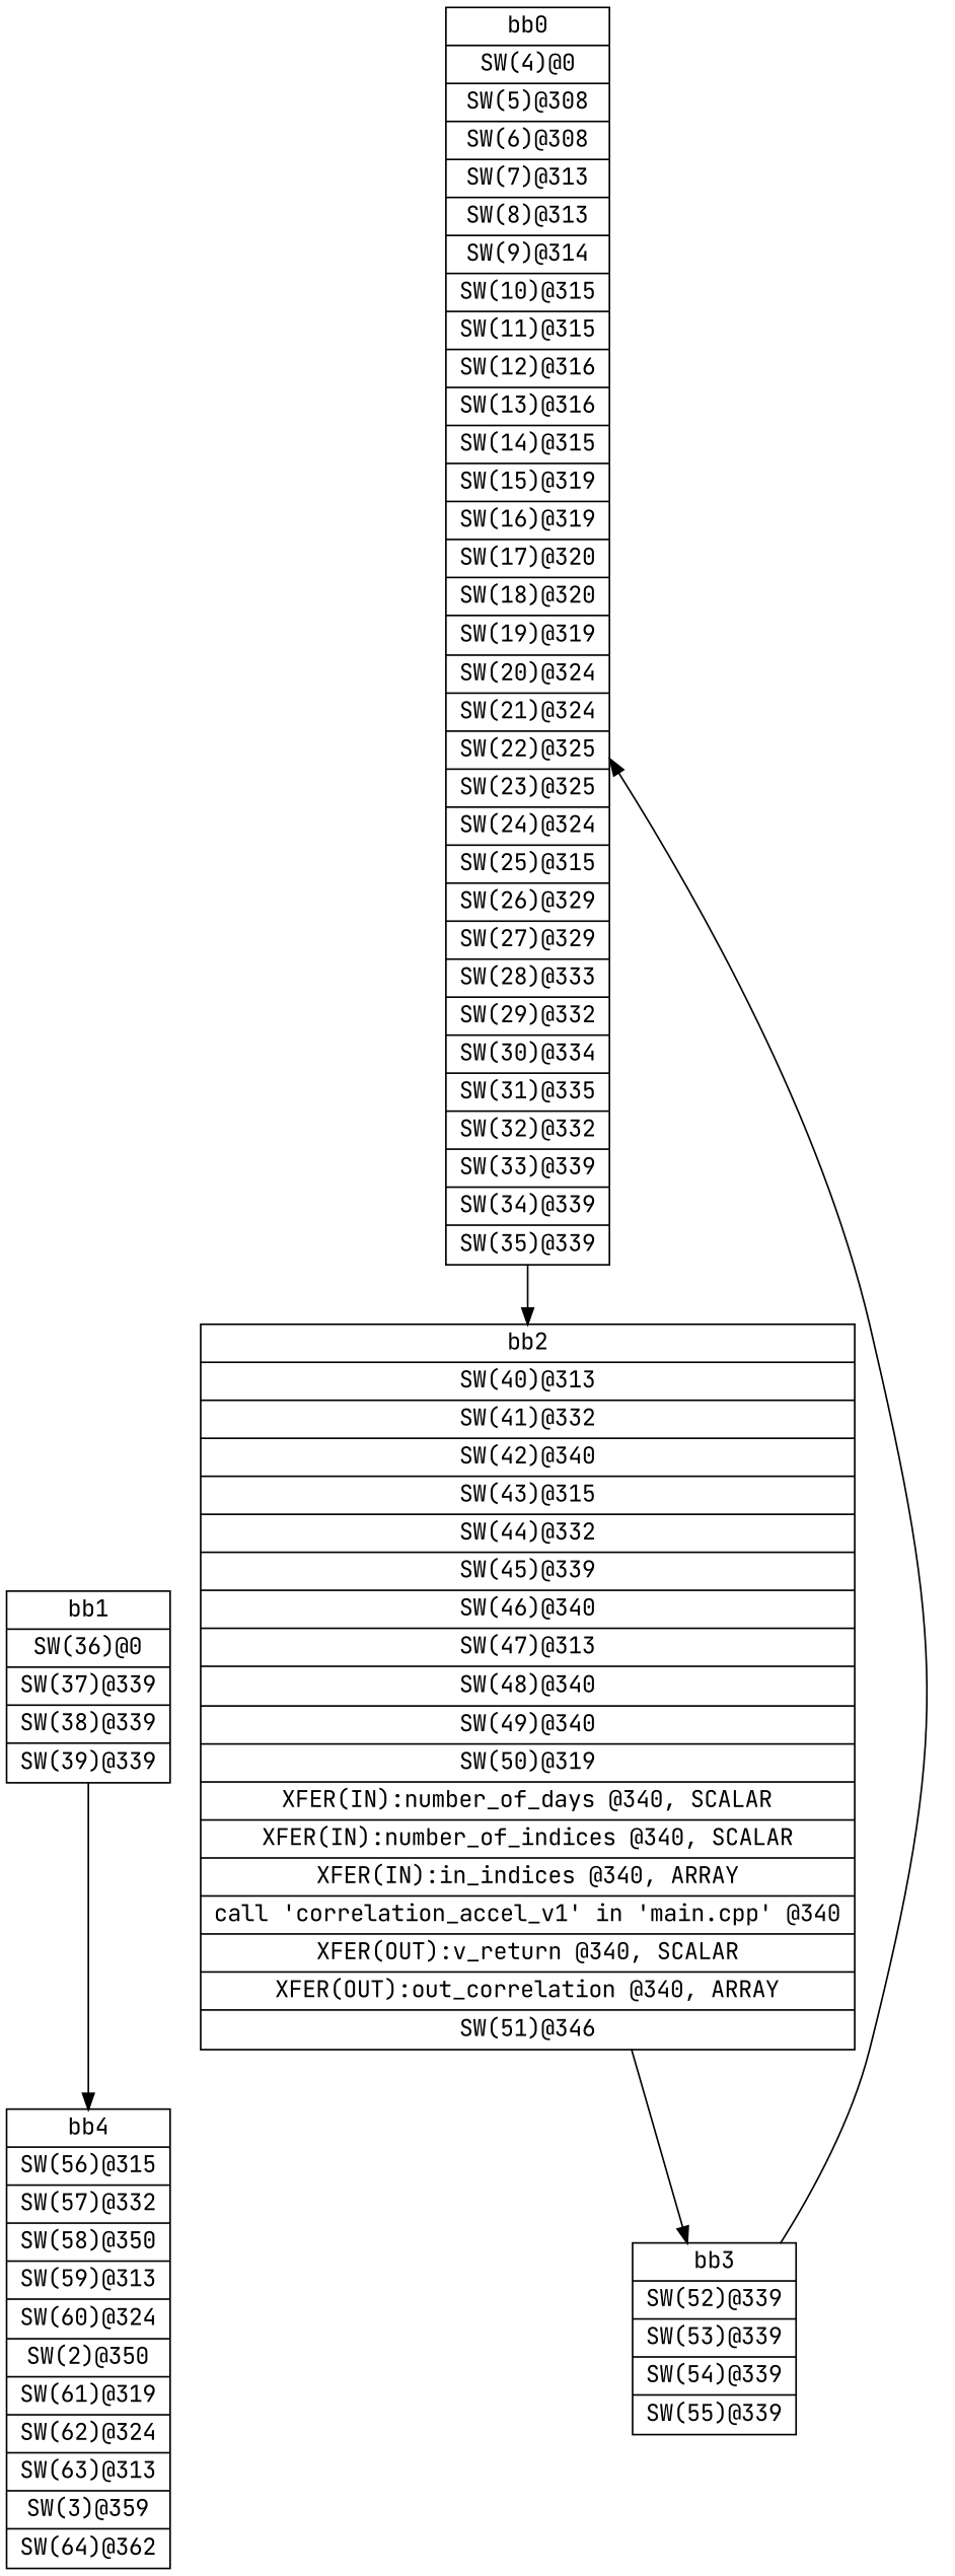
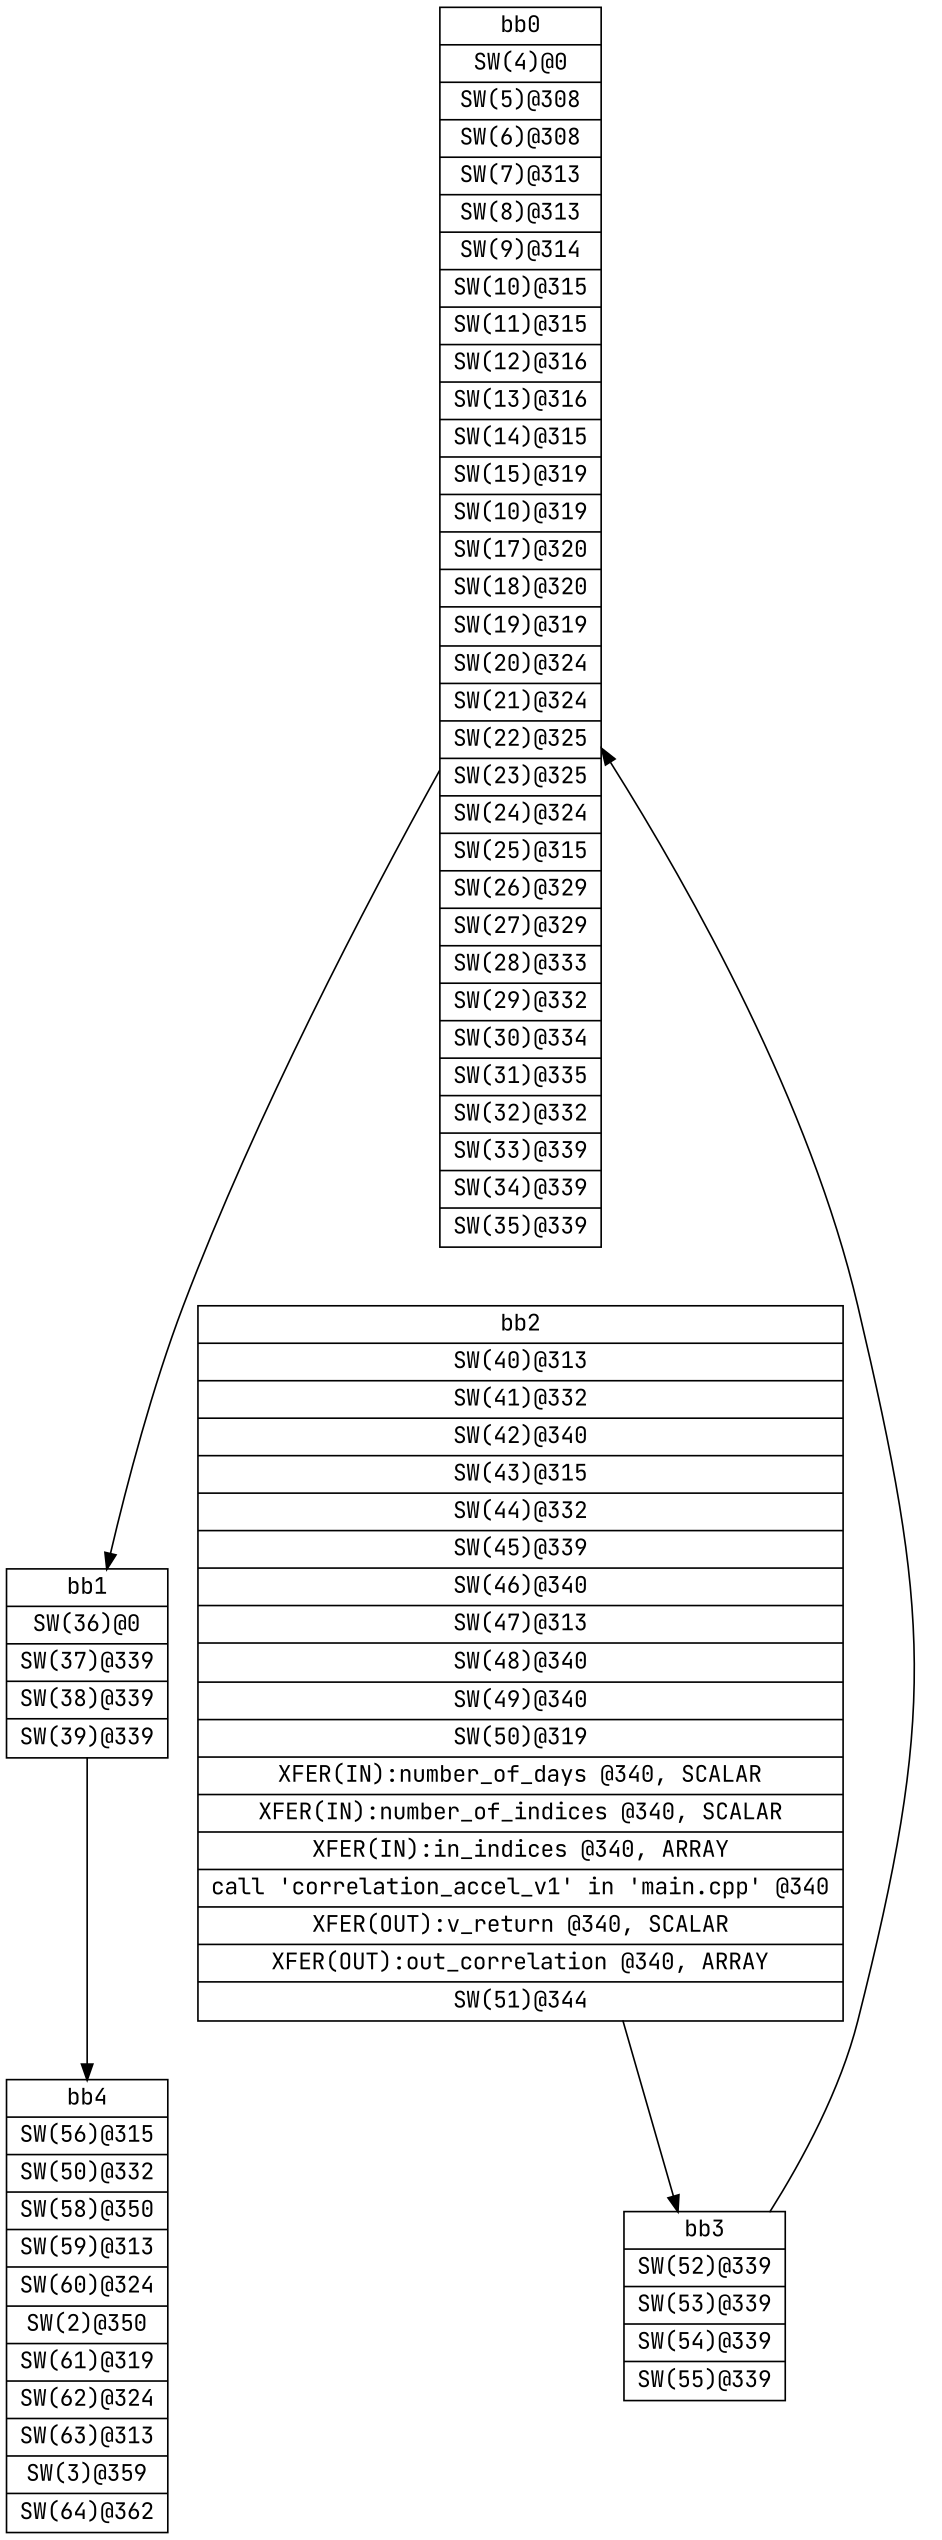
  digraph {
    fontname="JetBrains Mono"
    node [fontname="JetBrains Mono" shape=record]
    edge [fontname="JetBrains Mono"]
-   n1 [label="{bb0|<x0x2c50810>SW(4)@0\n|<x0x2c50430>SW(5)@308\n|<x0x2c50590>SW(6)@308\n|<x0x2c506f0>SW(7)@313\n|<x0x2c0e900>SW(8)@313\n|<x0x2c0ea60>SW(9)@314\n|<x0x2c0ebc0>SW(10)@315\n|<x0x2c0ed20>SW(11)@315\n|<x0x2c0ee80>SW(12)@316\n|<x0x2c0eff0>SW(13)@316\n|<x0x2c0f120>SW(14)@315\n|<x0x2c0f280>SW(15)@319\n|<x0x2c0f3e0>SW(16)@319\n|<x0x2c0f540>SW(17)@320\n|<x0x2c0f6b0>SW(18)@320\n|<x0x2c0f7e0>SW(19)@319\n|<x0x2c0f940>SW(20)@324\n|<x0x2c0faa0>SW(21)@324\n|<x0x2c0fc00>SW(22)@325\n|<x0x2c0fd70>SW(23)@325\n|<x0x2c0fea0>SW(24)@324\n|<x0x2c10000>SW(25)@315\n|<x0x2c10160>SW(26)@329\n|<x0x2c10290>SW(27)@329\n|<x0x2c103e0>SW(28)@333\n|<x0x2c10550>SW(29)@332\n|<x0x2c106c0>SW(30)@334\n|<x0x2c519b0>SW(31)@335\n|<x0x2c53b30>SW(32)@332\n|<x0x2c53ca0>SW(33)@339\n|<x0x2c53de0>SW(34)@339\n|<x0x2c53f40>SW(35)@339\n}"]
+   n1 [label="{bb0|<x0x2c50810>SW(4)@0\n|<x0x2c50430>SW(5)@308\n|<x0x2c50590>SW(6)@308\n|<x0x2c506f0>SW(7)@313\n|<x0x2c0e900>SW(8)@313\n|<x0x2c0ea60>SW(9)@314\n|<x0x2c0ebc0>SW(10)@315\n|<x0x2c0ed20>SW(11)@315\n|<x0x2c0ee80>SW(12)@316\n|<x0x2c0eff0>SW(13)@316\n|<x0x2c0f120>SW(14)@315\n|<x0x2c0f280>SW(15)@319\n|<x0x2c0f3e0>SW(10)@319\n|<x0x2c0f540>SW(17)@320\n|<x0x2c0f6b0>SW(18)@320\n|<x0x2c0f7e0>SW(19)@319\n|<x0x2c0f940>SW(20)@324\n|<x0x2c0faa0>SW(21)@324\n|<x0x2c0fc00>SW(22)@325\n|<x0x2c0fd70>SW(23)@325\n|<x0x2c0fea0>SW(24)@324\n|<x0x2c10000>SW(25)@315\n|<x0x2c10160>SW(26)@329\n|<x0x2c10290>SW(27)@329\n|<x0x2c103e0>SW(28)@333\n|<x0x2c10550>SW(29)@332\n|<x0x2c106c0>SW(30)@334\n|<x0x2c519b0>SW(31)@335\n|<x0x2c53b30>SW(32)@332\n|<x0x2c53ca0>SW(33)@339\n|<x0x2c53de0>SW(34)@339\n|<x0x2c53f40>SW(35)@339\n}"]
    n2 [label="{bb1|<x0x2c51af0>SW(36)@0\n|<x0x2c51bb0>SW(37)@339\n|<x0x2c51d10>SW(38)@339\n|<x0x2c51e50>SW(39)@339\n}"]
-   n3 [label="{bb4|<x0x2c51f80>SW(56)@315\n|<x0x2c53690>SW(57)@332\n|<x0x2c53800>SW(58)@350\n|<x0x2c53940>SW(59)@313\n|<x0x2c54020>SW(60)@324\n|<x0x2c0e640>SW(2)@350\n|<x0x2c56190>SW(61)@319\n|<x0x2c562f0>SW(62)@324\n|<x0x2c56450>SW(63)@313\n|<x0x2c0e5e0>SW(3)@359\n|<x0x2c565b0>SW(64)@362\n}"]
-   n4 [label="{bb2|<x0x2c51a90>SW(40)@313\n|<x0x2c52130>SW(41)@332\n|<x0x2c522a0>SW(42)@340\n|<x0x2c523e0>SW(43)@315\n|<x0x2c52540>SW(44)@332\n|<x0x2c526b0>SW(45)@339\n|<x0x2c52810>SW(46)@340\n|<x0x2c52950>SW(47)@313\n|<x0x2c52ab0>SW(48)@340\n|<x0x2c52be0>SW(49)@340\n|<x0x2c52d20>SW(50)@319\n|<x0x2c54100>XFER(IN):number_of_days @340, SCALAR\n|<x0x2c54180>XFER(IN):number_of_indices @340, SCALAR\n|<x0x2c54200>XFER(IN):in_indices @340, ARRAY\n|<x0x2c0ad60>call 'correlation_accel_v1' in 'main.cpp' @340\n|<x0x2c54300>XFER(OUT):v_return @340, SCALAR\n|<x0x2c54280>XFER(OUT):out_correlation @340, ARRAY\n|<x0x2c52e80>SW(51)@346\n}"]
+   n3 [label="{bb4|<x0x2c51f80>SW(56)@315\n|<x0x2c53690>SW(50)@332\n|<x0x2c53800>SW(58)@350\n|<x0x2c53940>SW(59)@313\n|<x0x2c54020>SW(60)@324\n|<x0x2c0e640>SW(2)@350\n|<x0x2c56190>SW(61)@319\n|<x0x2c562f0>SW(62)@324\n|<x0x2c56450>SW(63)@313\n|<x0x2c0e5e0>SW(3)@359\n|<x0x2c565b0>SW(64)@362\n}"]
+   n4 [label="{bb2|<x0x2c51a90>SW(40)@313\n|<x0x2c52130>SW(41)@332\n|<x0x2c522a0>SW(42)@340\n|<x0x2c523e0>SW(43)@315\n|<x0x2c52540>SW(44)@332\n|<x0x2c526b0>SW(45)@339\n|<x0x2c52810>SW(46)@340\n|<x0x2c52950>SW(47)@313\n|<x0x2c52ab0>SW(48)@340\n|<x0x2c52be0>SW(49)@340\n|<x0x2c52d20>SW(50)@319\n|<x0x2c54100>XFER(IN):number_of_days @340, SCALAR\n|<x0x2c54180>XFER(IN):number_of_indices @340, SCALAR\n|<x0x2c54200>XFER(IN):in_indices @340, ARRAY\n|<x0x2c0ad60>call 'correlation_accel_v1' in 'main.cpp' @340\n|<x0x2c54300>XFER(OUT):v_return @340, SCALAR\n|<x0x2c54280>XFER(OUT):out_correlation @340, ARRAY\n|<x0x2c52e80>SW(51)@344\n}"]
    n5 [label="{bb3|<x0x2c52f60>SW(52)@339\n|<x0x2c530c0>SW(53)@339\n|<x0x2c53200>SW(54)@339\n|<x0x2c53360>SW(55)@339\n}"]
-   n1 -> n4
+   n1 -> n2
    n2 -> n3
    n4 -> n5
    n5 -> n1
  }
